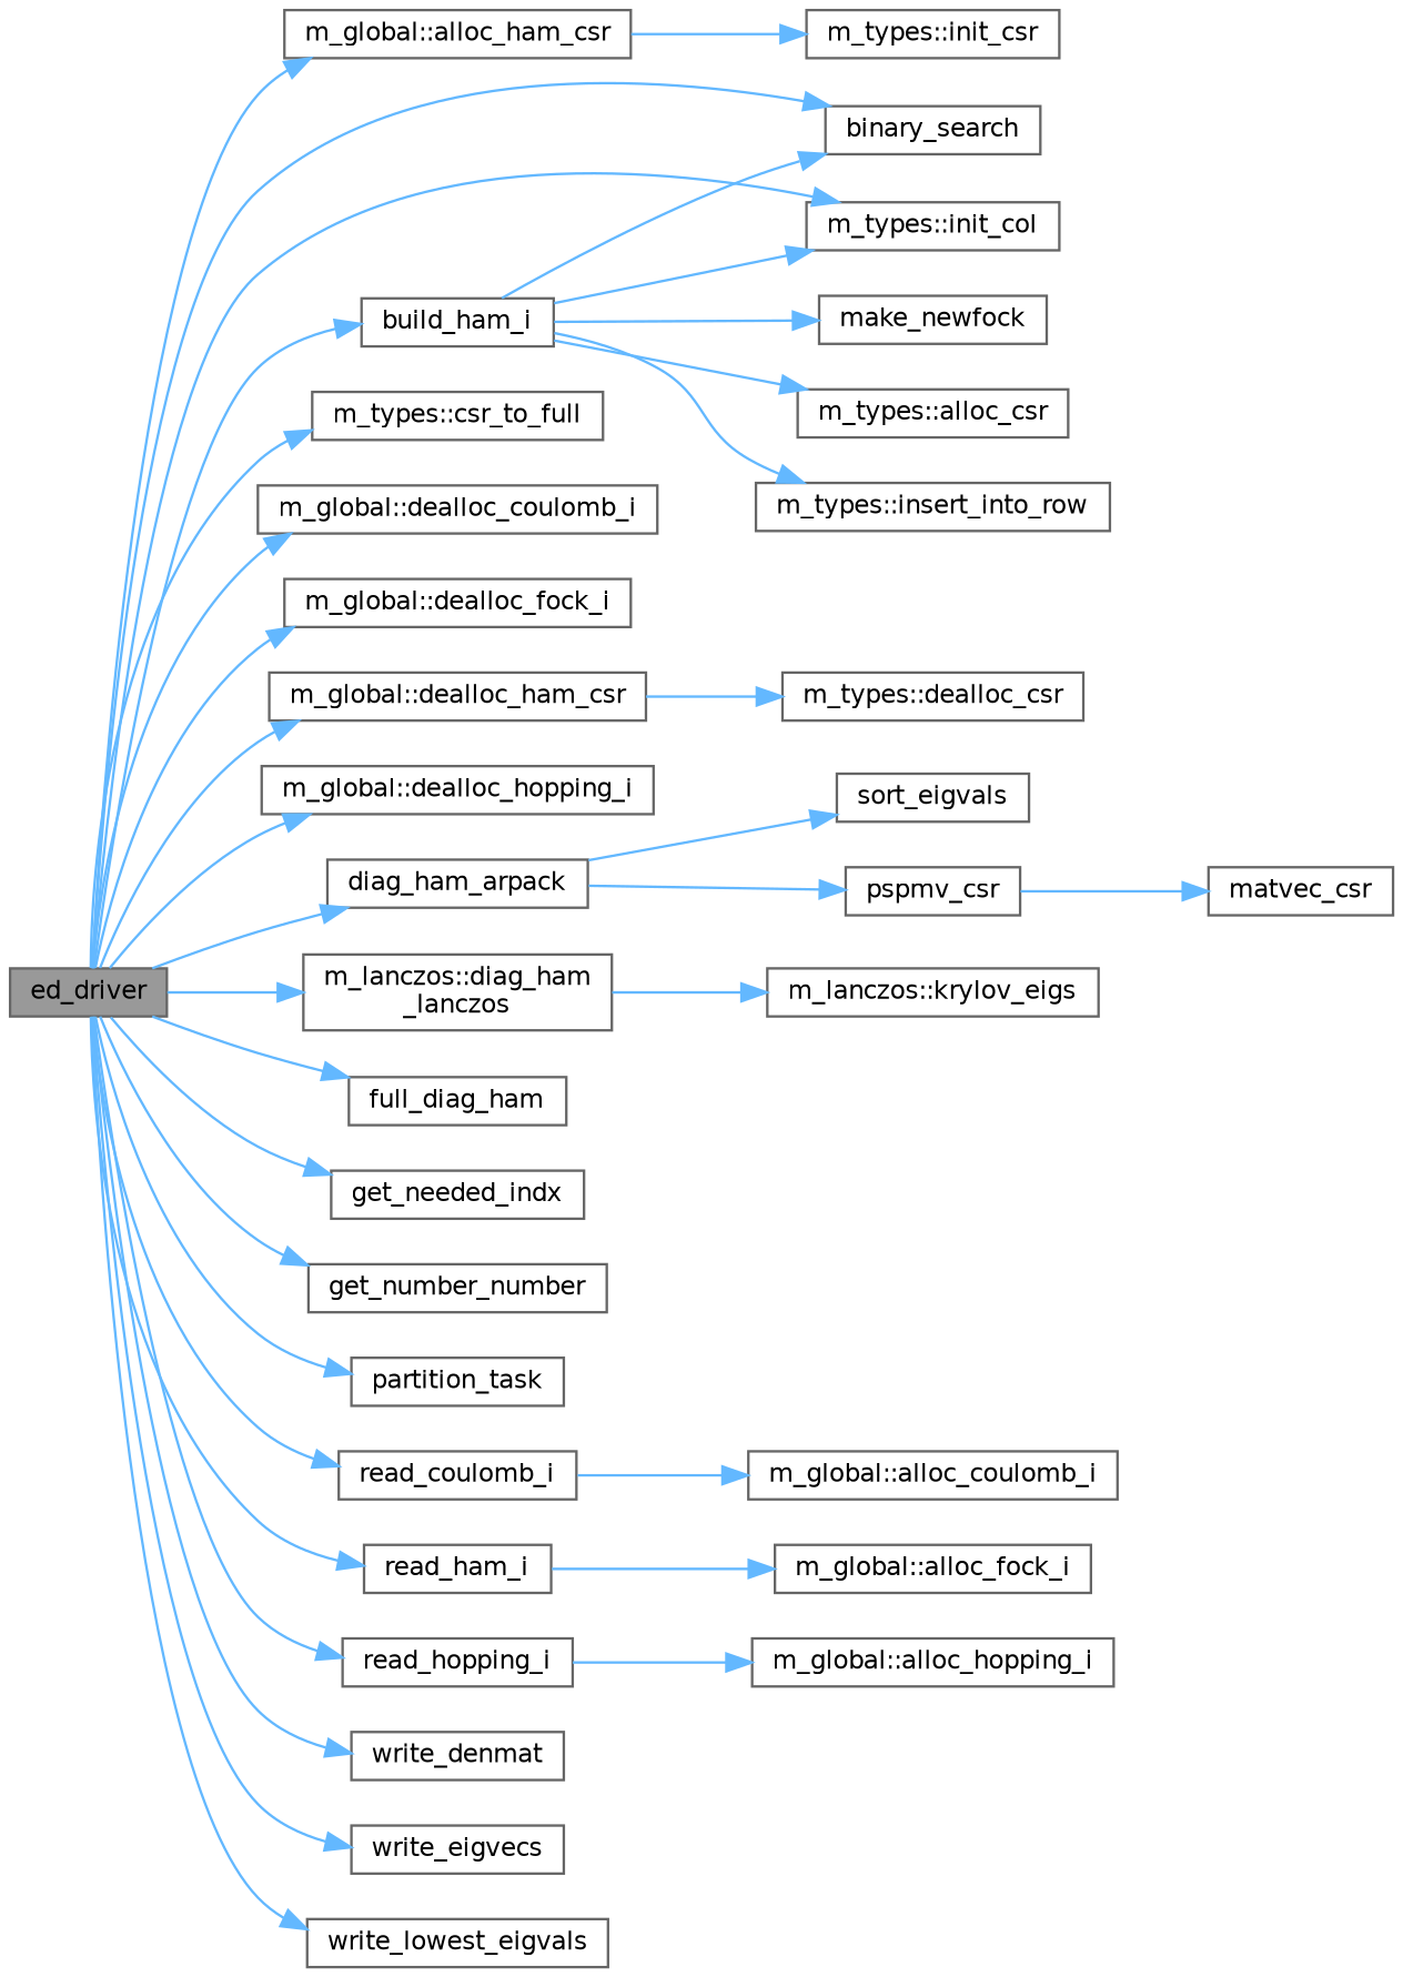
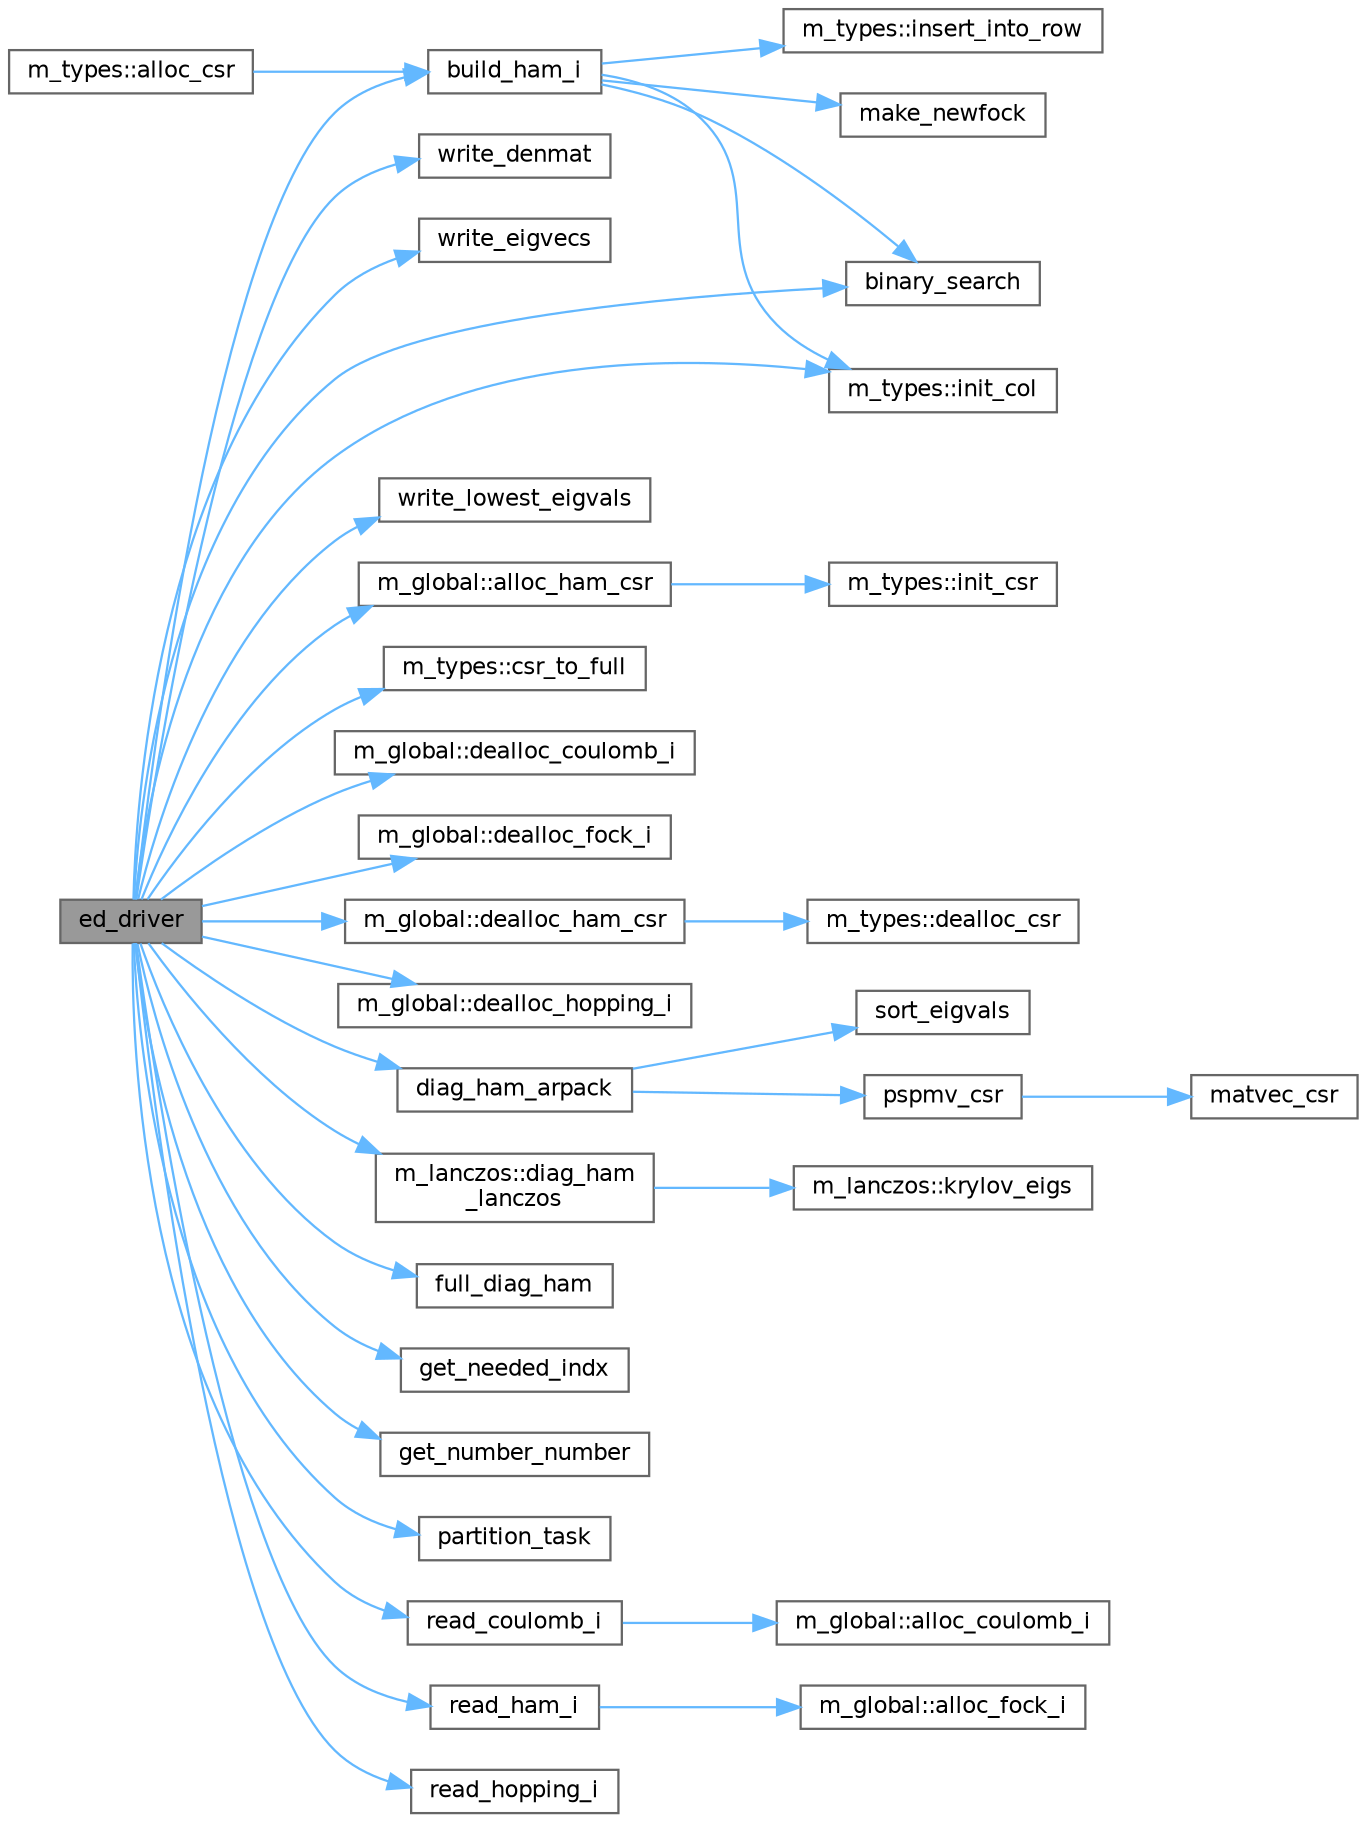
  digraph {
    rankdir=LR
    node [color=grey40 fillcolor=white fontname=Helvetica fontsize=10 shape=box style=filled]
    edge [color=steelblue1 fontname=Helvetica fontsize=10 labelfontname=Helvetica labelfontsize=10 style=solid]
    n1 [color=gray40 fillcolor=grey60 fontcolor=black height=0.2 label=ed_driver width=0.4]
    n2 [height=0.2 label="m_global::alloc_ham_csr" width=0.4]
    n3 [height=0.2 label=binary_search width=0.4]
    n4 [height=0.2 label=build_ham_i width=0.4]
    n5 [height=0.2 label="m_types::csr_to_full" width=0.4]
    n6 [height=0.2 label="m_global::dealloc_coulomb_i" width=0.4]
    n7 [height=0.2 label="m_global::dealloc_fock_i" width=0.4]
    n8 [height=0.2 label="m_global::dealloc_ham_csr" width=0.4]
    n9 [height=0.2 label="m_global::dealloc_hopping_i" width=0.4]
    n10 [height=0.2 label=diag_ham_arpack width=0.4]
    n11 [height=0.2 label="m_lanczos::diag_ham\l_lanczos" width=0.4]
    n12 [height=0.2 label=full_diag_ham width=0.4]
    n13 [height=0.2 label=get_needed_indx width=0.4]
    n14 [height=0.2 label=get_number_number width=0.4]
    n15 [height=0.2 label=partition_task width=0.4]
    n16 [height=0.2 label=read_coulomb_i width=0.4]
    n17 [height=0.2 label=read_ham_i width=0.4]
    n18 [height=0.2 label=read_hopping_i width=0.4]
    n19 [height=0.2 label=write_denmat width=0.4]
    n20 [height=0.2 label=write_eigvecs width=0.4]
    n21 [height=0.2 label=write_lowest_eigvals width=0.4]
    n22 [height=0.2 label="m_types::init_col" width=0.4]
    n23 [height=0.2 label="m_types::init_csr" width=0.4]
    n24 [height=0.2 label=make_newfock width=0.4]
    n25 [height=0.2 label="m_types::alloc_csr" width=0.4]
    n26 [height=0.2 label="m_types::insert_into_row" width=0.4]
    n27 [height=0.2 label="m_types::dealloc_csr" width=0.4]
    n28 [height=0.2 label=pspmv_csr width=0.4]
    n29 [height=0.2 label=sort_eigvals width=0.4]
    n30 [height=0.2 label="m_lanczos::krylov_eigs" width=0.4]
    n31 [height=0.2 label="m_global::alloc_coulomb_i" width=0.4]
    n32 [height=0.2 label="m_global::alloc_fock_i" width=0.4]
-   n33 [height=0.2 label="m_global::alloc_hopping_i" width=0.4]
    n34 [height=0.2 label=matvec_csr width=0.4]
    n1 -> n2
    n1 -> n3
    n1 -> n4
    n1 -> n5
    n1 -> n6
    n1 -> n7
    n1 -> n8
    n1 -> n9
    n1 -> n10
    n1 -> n11
    n1 -> n12
    n1 -> n13
    n1 -> n14
    n1 -> n15
    n1 -> n16
    n1 -> n17
    n1 -> n18
    n1 -> n19
    n1 -> n20
    n1 -> n21
    n1 -> n22
    n2 -> n23
    n4 -> n3
    n4 -> n22
    n4 -> n24
-   n4 -> n25
+   n25 -> n4
    n4 -> n26
    n8 -> n27
    n10 -> n28
    n10 -> n29
    n11 -> n30
    n16 -> n31
    n17 -> n32
-   n18 -> n33
    n28 -> n34
  }
